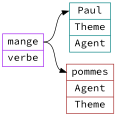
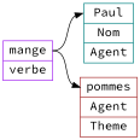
  digraph {
    fontname="Source Code Pro"
    rankdir=LR
    node [fontname="Source Code Pro" fontsize=16 shape=record]
    edge [arrowhead=normal fontname="Source Code Pro" headport=f0 tailport=f0]
    n1 [color=purple label="<f0> mange| <f1> verbe"]
-   n2 [color=teal label="<f0> Paul| <f1> Theme| <f2> Agent"]
+   n2 [color=teal label="<f0> Paul| <f1> Nom| <f2> Agent"]
    n3 [color=brown label="<f0> pommes| <f1> Agent| <f2> Theme"]
    n1 -> n2
    n1 -> n3
  }
